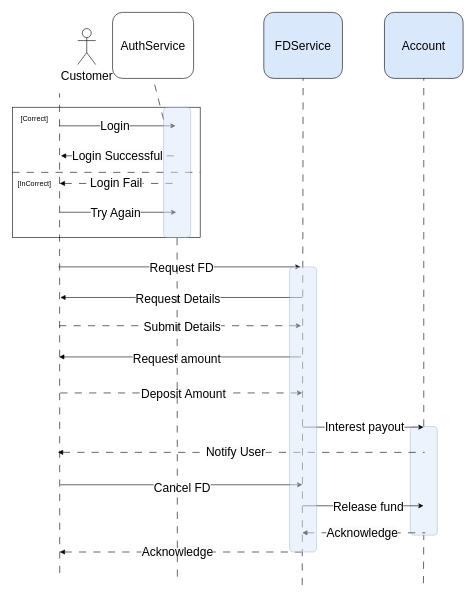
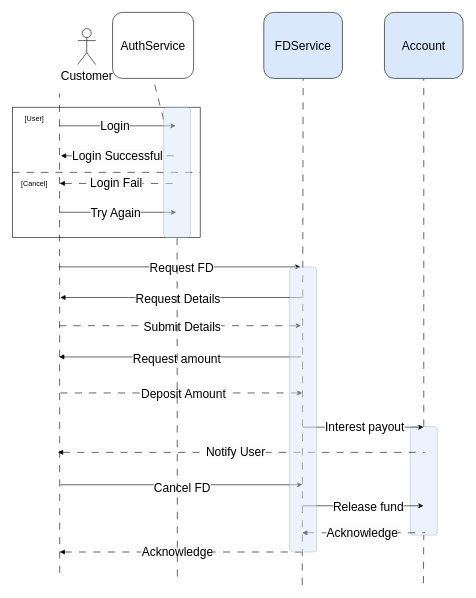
  <mxCell id="0" />
  <mxCell id="1" parent="0" />
  <mxCell id="2" value="" style="rounded=1;whiteSpace=wrap;html=1;fillColor=#dae8fc;strokeColor=#6c8ebf;opacity=50;" vertex="1" parent="1"><mxGeometry x="683" y="710" width="45" height="181" as="geometry" /></mxCell>
  <mxCell id="3" value="" style="rounded=0;whiteSpace=wrap;html=1;" vertex="1" parent="1"><mxGeometry x="20" y="178" width="313" height="217" as="geometry" /></mxCell>
  <mxCell id="4" value="&lt;font style=&quot;font-size: 20px;&quot;&gt;Customer&lt;/font&gt;" style="shape=umlActor;verticalLabelPosition=bottom;verticalAlign=top;html=1;outlineConnect=0;" vertex="1" parent="1"><mxGeometry x="129" y="47" width="30" height="60" as="geometry" /></mxCell>
  <mxCell id="5" value="&lt;font style=&quot;font-size: 20px;&quot;&gt;AuthService&lt;/font&gt;" style="rounded=1;whiteSpace=wrap;html=1;" vertex="1" parent="1"><mxGeometry x="187" y="20" width="135" height="110" as="geometry" /></mxCell>
  <mxCell id="6" value="&lt;font style=&quot;font-size: 20px;&quot;&gt;FDService&lt;/font&gt;" style="rounded=1;whiteSpace=wrap;html=1;fillColor=#dae8fc;" vertex="1" parent="1"><mxGeometry x="439" y="20" width="131" height="110" as="geometry" /></mxCell>
  <mxCell id="7" value="" style="endArrow=none;dashed=1;html=1;rounded=0;dashPattern=12 12;entryX=0.5;entryY=1;entryDx=0;entryDy=0;" edge="1" parent="1" source="43" target="5"><mxGeometry width="50" height="50" relative="1" as="geometry"><mxPoint x="295" y="960" as="sourcePoint" /><mxPoint x="293.23" y="157" as="targetPoint" /></mxGeometry></mxCell>
  <mxCell id="8" value="" style="endArrow=none;dashed=1;html=1;rounded=0;dashPattern=12 12;entryX=0.5;entryY=1;entryDx=0;entryDy=0;" edge="1" parent="1" target="6"><mxGeometry width="50" height="50" relative="1" as="geometry"><mxPoint x="503" y="974" as="sourcePoint" /><mxPoint x="503.46" y="159" as="targetPoint" /></mxGeometry></mxCell>
  <mxCell id="9" value="" style="endArrow=none;dashed=1;html=1;rounded=0;dashPattern=12 12;" edge="1" parent="1"><mxGeometry width="50" height="50" relative="1" as="geometry"><mxPoint x="99" y="954" as="sourcePoint" /><mxPoint x="98.7" y="155" as="targetPoint" /></mxGeometry></mxCell>
  <mxCell id="10" value="" style="endArrow=classic;html=1;rounded=0;" edge="1" parent="1"><mxGeometry width="50" height="50" relative="1" as="geometry"><mxPoint x="98" y="209" as="sourcePoint" /><mxPoint x="292" y="209" as="targetPoint" /></mxGeometry></mxCell>
  <mxCell id="11" value="&lt;font style=&quot;font-size: 20px;&quot;&gt;Login&lt;/font&gt;" style="edgeLabel;html=1;align=center;verticalAlign=middle;resizable=0;points=[];" vertex="1" connectable="0" parent="10"><mxGeometry x="-0.05" y="1" relative="1" as="geometry"><mxPoint as="offset" /></mxGeometry></mxCell>
  <mxCell id="12" value="" style="endArrow=none;dashed=1;html=1;rounded=0;startArrow=block;startFill=1;dashPattern=12 12;" edge="1" parent="1"><mxGeometry width="50" height="50" relative="1" as="geometry"><mxPoint x="101" y="259" as="sourcePoint" /><mxPoint x="293" y="259" as="targetPoint" /></mxGeometry></mxCell>
  <mxCell id="13" value="&lt;span style=&quot;font-size: 20px; background-color: rgb(251, 251, 251);&quot;&gt;Login Successful&lt;/span&gt;" style="edgeLabel;html=1;align=center;verticalAlign=middle;resizable=0;points=[];" vertex="1" connectable="0" parent="12"><mxGeometry x="-0.034" y="2" relative="1" as="geometry"><mxPoint as="offset" /></mxGeometry></mxCell>
  <mxCell id="14" value="" style="endArrow=none;dashed=1;html=1;rounded=0;startArrow=block;startFill=1;dashPattern=12 12;" edge="1" parent="1"><mxGeometry width="50" height="50" relative="1" as="geometry"><mxPoint x="99" y="305" as="sourcePoint" /><mxPoint x="291" y="305" as="targetPoint" /></mxGeometry></mxCell>
  <mxCell id="15" value="&lt;span style=&quot;font-size: 20px; background-color: rgb(251, 251, 251);&quot;&gt;Login Fail&lt;/span&gt;" style="edgeLabel;html=1;align=center;verticalAlign=middle;resizable=0;points=[];" vertex="1" connectable="0" parent="14"><mxGeometry x="-0.034" y="2" relative="1" as="geometry"><mxPoint as="offset" /></mxGeometry></mxCell>
  <mxCell id="16" value="" style="endArrow=classic;html=1;rounded=0;" edge="1" parent="1"><mxGeometry width="50" height="50" relative="1" as="geometry"><mxPoint x="99" y="353" as="sourcePoint" /><mxPoint x="293" y="353" as="targetPoint" /></mxGeometry></mxCell>
  <mxCell id="17" value="&lt;font style=&quot;font-size: 20px;&quot;&gt;Try Again&lt;/font&gt;" style="edgeLabel;html=1;align=center;verticalAlign=middle;resizable=0;points=[];" vertex="1" connectable="0" parent="16"><mxGeometry x="-0.05" y="1" relative="1" as="geometry"><mxPoint as="offset" /></mxGeometry></mxCell>
  <mxCell id="18" value="" style="endArrow=none;dashed=1;html=1;rounded=0;entryX=1;entryY=0.5;entryDx=0;entryDy=0;exitX=0;exitY=0.5;exitDx=0;exitDy=0;dashPattern=12 12;" edge="1" parent="1" source="3" target="3"><mxGeometry width="50" height="50" relative="1" as="geometry"><mxPoint x="3" y="539" as="sourcePoint" /><mxPoint x="53" y="489" as="targetPoint" /></mxGeometry></mxCell>
  <mxCell id="19" value="" style="endArrow=classic;html=1;rounded=0;" edge="1" parent="1"><mxGeometry width="50" height="50" relative="1" as="geometry"><mxPoint x="97" y="444" as="sourcePoint" /><mxPoint x="500" y="444" as="targetPoint" /></mxGeometry></mxCell>
  <mxCell id="20" value="&lt;font style=&quot;font-size: 20px;&quot;&gt;Request FD&lt;/font&gt;" style="edgeLabel;html=1;align=center;verticalAlign=middle;resizable=0;points=[];" vertex="1" connectable="0" parent="19"><mxGeometry x="-0.05" y="1" relative="1" as="geometry"><mxPoint x="13" y="1" as="offset" /></mxGeometry></mxCell>
  <mxCell id="21" value="" style="endArrow=classic;html=1;rounded=0;dashed=1;dashPattern=12 12;" edge="1" parent="1"><mxGeometry width="50" height="50" relative="1" as="geometry"><mxPoint x="98" y="542" as="sourcePoint" /><mxPoint x="501" y="542" as="targetPoint" /></mxGeometry></mxCell>
  <mxCell id="22" value="&lt;font style=&quot;font-size: 20px;&quot;&gt;Submit Details&lt;/font&gt;" style="edgeLabel;html=1;align=center;verticalAlign=middle;resizable=0;points=[];" vertex="1" connectable="0" parent="21"><mxGeometry x="-0.05" y="1" relative="1" as="geometry"><mxPoint x="13" y="1" as="offset" /></mxGeometry></mxCell>
  <mxCell id="23" value="" style="endArrow=none;html=1;rounded=0;endFill=0;startArrow=block;startFill=1;" edge="1" parent="1"><mxGeometry width="50" height="50" relative="1" as="geometry"><mxPoint x="100" y="495" as="sourcePoint" /><mxPoint x="503" y="495" as="targetPoint" /></mxGeometry></mxCell>
  <mxCell id="24" value="&lt;font style=&quot;font-size: 20px;&quot;&gt;Request Details&lt;/font&gt;" style="edgeLabel;html=1;align=center;verticalAlign=middle;resizable=0;points=[];" vertex="1" connectable="0" parent="23"><mxGeometry x="-0.033" y="-1" relative="1" as="geometry"><mxPoint as="offset" /></mxGeometry></mxCell>
  <mxCell id="25" value="" style="endArrow=none;html=1;rounded=0;endFill=0;startArrow=block;startFill=1;" edge="1" parent="1"><mxGeometry width="50" height="50" relative="1" as="geometry"><mxPoint x="98" y="594" as="sourcePoint" /><mxPoint x="501" y="594" as="targetPoint" /></mxGeometry></mxCell>
  <mxCell id="26" value="&lt;font style=&quot;font-size: 20px;&quot;&gt;Request amount&lt;/font&gt;" style="edgeLabel;html=1;align=center;verticalAlign=middle;resizable=0;points=[];" vertex="1" connectable="0" parent="25"><mxGeometry x="-0.033" y="-1" relative="1" as="geometry"><mxPoint as="offset" /></mxGeometry></mxCell>
  <mxCell id="27" value="" style="endArrow=classic;html=1;rounded=0;dashed=1;dashPattern=12 12;" edge="1" parent="1"><mxGeometry width="50" height="50" relative="1" as="geometry"><mxPoint x="100" y="654" as="sourcePoint" /><mxPoint x="503" y="654" as="targetPoint" /></mxGeometry></mxCell>
  <mxCell id="28" value="&lt;font style=&quot;font-size: 20px;&quot;&gt;Deposit Amount&lt;/font&gt;" style="edgeLabel;html=1;align=center;verticalAlign=middle;resizable=0;points=[];" vertex="1" connectable="0" parent="27"><mxGeometry x="-0.05" y="1" relative="1" as="geometry"><mxPoint x="13" y="1" as="offset" /></mxGeometry></mxCell>
  <mxCell id="29" value="&lt;font style=&quot;font-size: 20px;&quot;&gt;Account&lt;/font&gt;" style="rounded=1;whiteSpace=wrap;html=1;fillColor=#dae8fc;" vertex="1" parent="1"><mxGeometry x="640" y="20" width="131" height="110" as="geometry" /></mxCell>
  <mxCell id="30" value="" style="endArrow=classic;html=1;rounded=0;" edge="1" parent="1"><mxGeometry width="50" height="50" relative="1" as="geometry"><mxPoint x="504" y="711" as="sourcePoint" /><mxPoint x="705" y="711" as="targetPoint" /></mxGeometry></mxCell>
  <mxCell id="31" value="" style="endArrow=none;dashed=1;html=1;rounded=0;startArrow=block;startFill=1;dashPattern=12 12;" edge="1" parent="1"><mxGeometry width="50" height="50" relative="1" as="geometry"><mxPoint x="96" y="753" as="sourcePoint" /><mxPoint x="707" y="753" as="targetPoint" /></mxGeometry></mxCell>
  <mxCell id="32" value="&lt;span style=&quot;font-size: 20px; background-color: rgb(251, 251, 251);&quot;&gt;Notify User&lt;/span&gt;" style="edgeLabel;html=1;align=center;verticalAlign=middle;resizable=0;points=[];" vertex="1" connectable="0" parent="31"><mxGeometry x="-0.034" y="2" relative="1" as="geometry"><mxPoint as="offset" /></mxGeometry></mxCell>
  <mxCell id="33" value="" style="endArrow=classic;html=1;rounded=0;" edge="1" parent="1"><mxGeometry width="50" height="50" relative="1" as="geometry"><mxPoint x="100" y="807" as="sourcePoint" /><mxPoint x="503" y="807" as="targetPoint" /></mxGeometry></mxCell>
  <mxCell id="34" value="&lt;font style=&quot;font-size: 20px;&quot;&gt;Cancel FD&lt;/font&gt;" style="edgeLabel;html=1;align=center;verticalAlign=middle;resizable=0;points=[];" vertex="1" connectable="0" parent="33"><mxGeometry x="-0.05" y="1" relative="1" as="geometry"><mxPoint x="11" y="4" as="offset" /></mxGeometry></mxCell>
  <mxCell id="35" value="" style="endArrow=classic;html=1;rounded=0;" edge="1" parent="1"><mxGeometry width="50" height="50" relative="1" as="geometry"><mxPoint x="504" y="842" as="sourcePoint" /><mxPoint x="705" y="842" as="targetPoint" /></mxGeometry></mxCell>
  <mxCell id="36" value="&lt;span style=&quot;font-size: 20px;&quot;&gt;Release fund&lt;/span&gt;" style="edgeLabel;html=1;align=center;verticalAlign=middle;resizable=0;points=[];" vertex="1" connectable="0" parent="35"><mxGeometry x="-0.05" y="1" relative="1" as="geometry"><mxPoint x="13" y="1" as="offset" /></mxGeometry></mxCell>
  <mxCell id="37" value="&lt;span style=&quot;font-size: 20px;&quot;&gt;Interest payout&lt;/span&gt;" style="edgeLabel;html=1;align=center;verticalAlign=middle;resizable=0;points=[];" vertex="1" connectable="0" parent="35"><mxGeometry x="-0.05" y="1" relative="1" as="geometry"><mxPoint x="7" y="-132" as="offset" /></mxGeometry></mxCell>
  <mxCell id="38" value="" style="endArrow=none;dashed=1;html=1;rounded=0;startArrow=block;startFill=1;dashPattern=12 12;" edge="1" parent="1"><mxGeometry width="50" height="50" relative="1" as="geometry"><mxPoint x="503" y="887" as="sourcePoint" /><mxPoint x="708" y="887" as="targetPoint" /></mxGeometry></mxCell>
  <mxCell id="39" value="&lt;span style=&quot;font-size: 20px; background-color: rgb(251, 251, 251);&quot;&gt;Acknowledge&lt;/span&gt;" style="edgeLabel;html=1;align=center;verticalAlign=middle;resizable=0;points=[];" vertex="1" connectable="0" parent="38"><mxGeometry x="-0.034" y="2" relative="1" as="geometry"><mxPoint as="offset" /></mxGeometry></mxCell>
  <mxCell id="40" value="" style="endArrow=none;dashed=1;html=1;rounded=0;startArrow=block;startFill=1;dashPattern=12 12;" edge="1" parent="1"><mxGeometry width="50" height="50" relative="1" as="geometry"><mxPoint x="99" y="919" as="sourcePoint" /><mxPoint x="502" y="919" as="targetPoint" /></mxGeometry></mxCell>
  <mxCell id="41" value="&lt;span style=&quot;font-size: 20px; background-color: rgb(251, 251, 251);&quot;&gt;Acknowledge&lt;/span&gt;" style="edgeLabel;html=1;align=center;verticalAlign=middle;resizable=0;points=[];" vertex="1" connectable="0" parent="40"><mxGeometry x="-0.034" y="2" relative="1" as="geometry"><mxPoint as="offset" /></mxGeometry></mxCell>
  <mxCell id="42" value="" style="endArrow=none;dashed=1;html=1;rounded=0;dashPattern=12 12;entryX=0.5;entryY=1;entryDx=0;entryDy=0;" edge="1" parent="1" target="43"><mxGeometry width="50" height="50" relative="1" as="geometry"><mxPoint x="295" y="960" as="sourcePoint" /><mxPoint x="295" y="130" as="targetPoint" /></mxGeometry></mxCell>
  <mxCell id="43" value="" style="rounded=1;whiteSpace=wrap;html=1;fillColor=#dae8fc;strokeColor=#6c8ebf;opacity=50;" vertex="1" parent="1"><mxGeometry x="272" y="178" width="45" height="217" as="geometry" /></mxCell>
  <mxCell id="44" value="" style="rounded=1;whiteSpace=wrap;html=1;fillColor=#dae8fc;strokeColor=#6c8ebf;opacity=50;" vertex="1" parent="1"><mxGeometry x="482" y="444" width="45" height="475" as="geometry" /></mxCell>
  <mxCell id="45" value="" style="endArrow=none;dashed=1;html=1;rounded=0;dashPattern=12 12;entryX=0.5;entryY=1;entryDx=0;entryDy=0;" edge="1" parent="1" target="2"><mxGeometry width="50" height="50" relative="1" as="geometry"><mxPoint x="704.91" y="971" as="sourcePoint" /><mxPoint x="706" y="130" as="targetPoint" /></mxGeometry></mxCell>
  <mxCell id="46" value="" style="endArrow=none;dashed=1;html=1;rounded=0;dashPattern=12 12;entryX=0.5;entryY=1;entryDx=0;entryDy=0;" edge="1" parent="1" source="2" target="29"><mxGeometry width="50" height="50" relative="1" as="geometry"><mxPoint x="704.91" y="971" as="sourcePoint" /><mxPoint x="705.37" y="156" as="targetPoint" /></mxGeometry></mxCell>
- <mxCell id="47" value="[Correct]" style="text;html=1;align=center;verticalAlign=middle;whiteSpace=wrap;rounded=0;" vertex="1" parent="1"><mxGeometry x="27" y="182" width="60" height="30" as="geometry" /></mxCell>
- <mxCell id="48" value="[InCorrect]" style="text;html=1;align=center;verticalAlign=middle;whiteSpace=wrap;rounded=0;" vertex="1" parent="1"><mxGeometry x="27" y="290" width="60" height="30" as="geometry" /></mxCell>
+ <mxCell id="47" value="[User]" style="text;html=1;align=center;verticalAlign=middle;whiteSpace=wrap;rounded=0;" vertex="1" parent="1"><mxGeometry x="27" y="182" width="60" height="30" as="geometry" /></mxCell>
+ <mxCell id="48" value="[Cancel]" style="text;html=1;align=center;verticalAlign=middle;whiteSpace=wrap;rounded=0;" vertex="1" parent="1"><mxGeometry x="27" y="290" width="60" height="30" as="geometry" /></mxCell>
